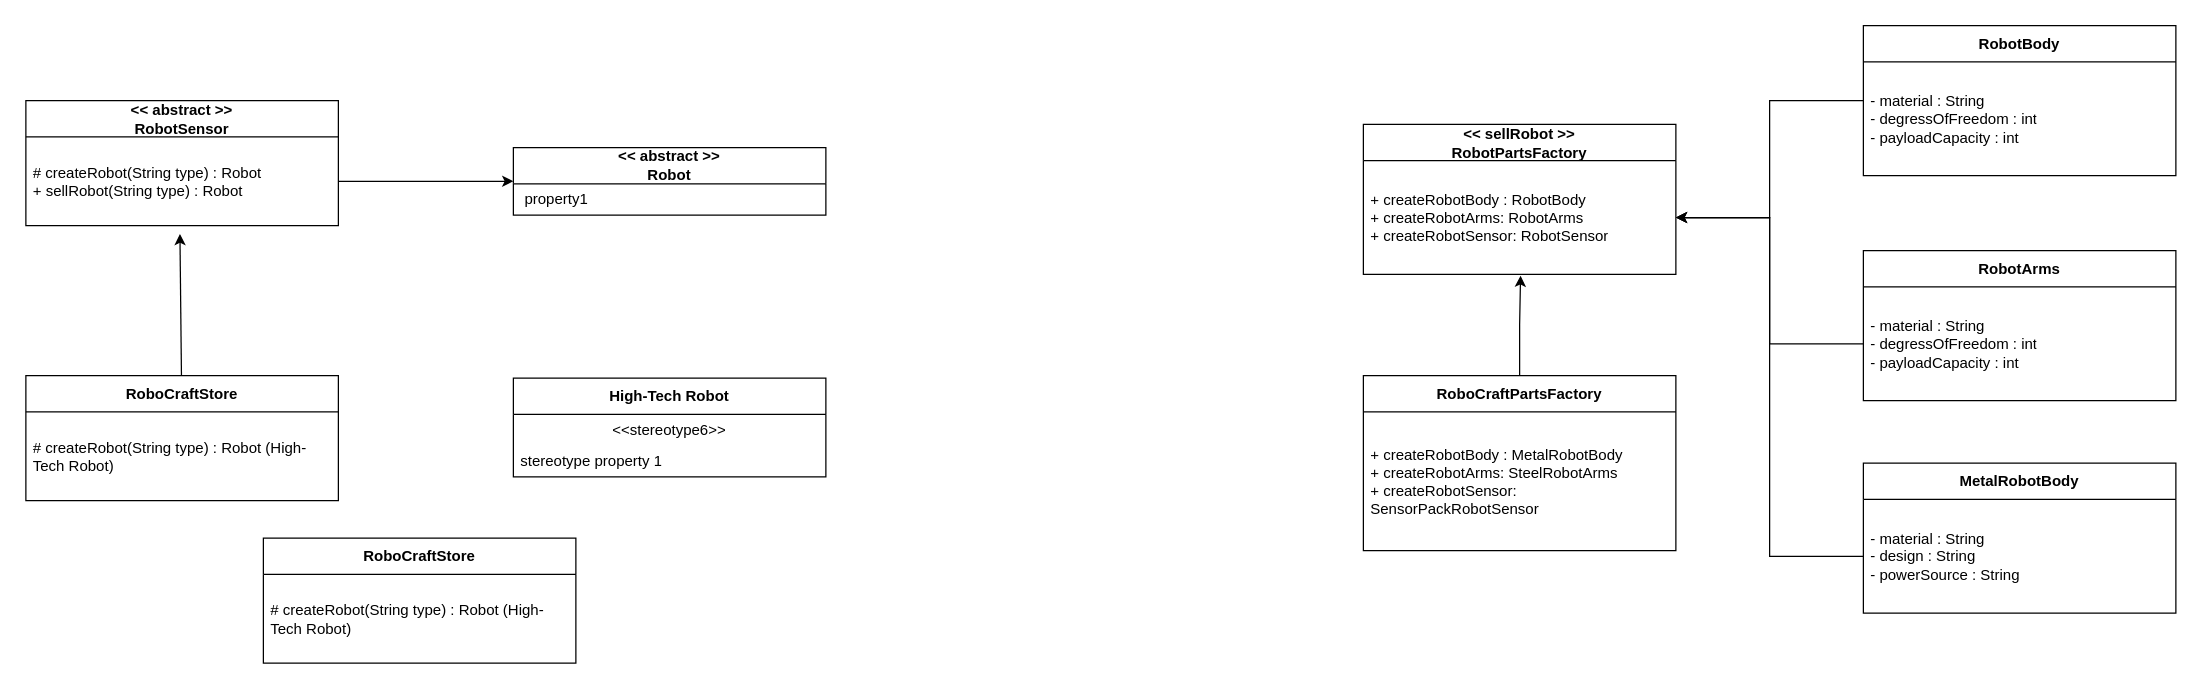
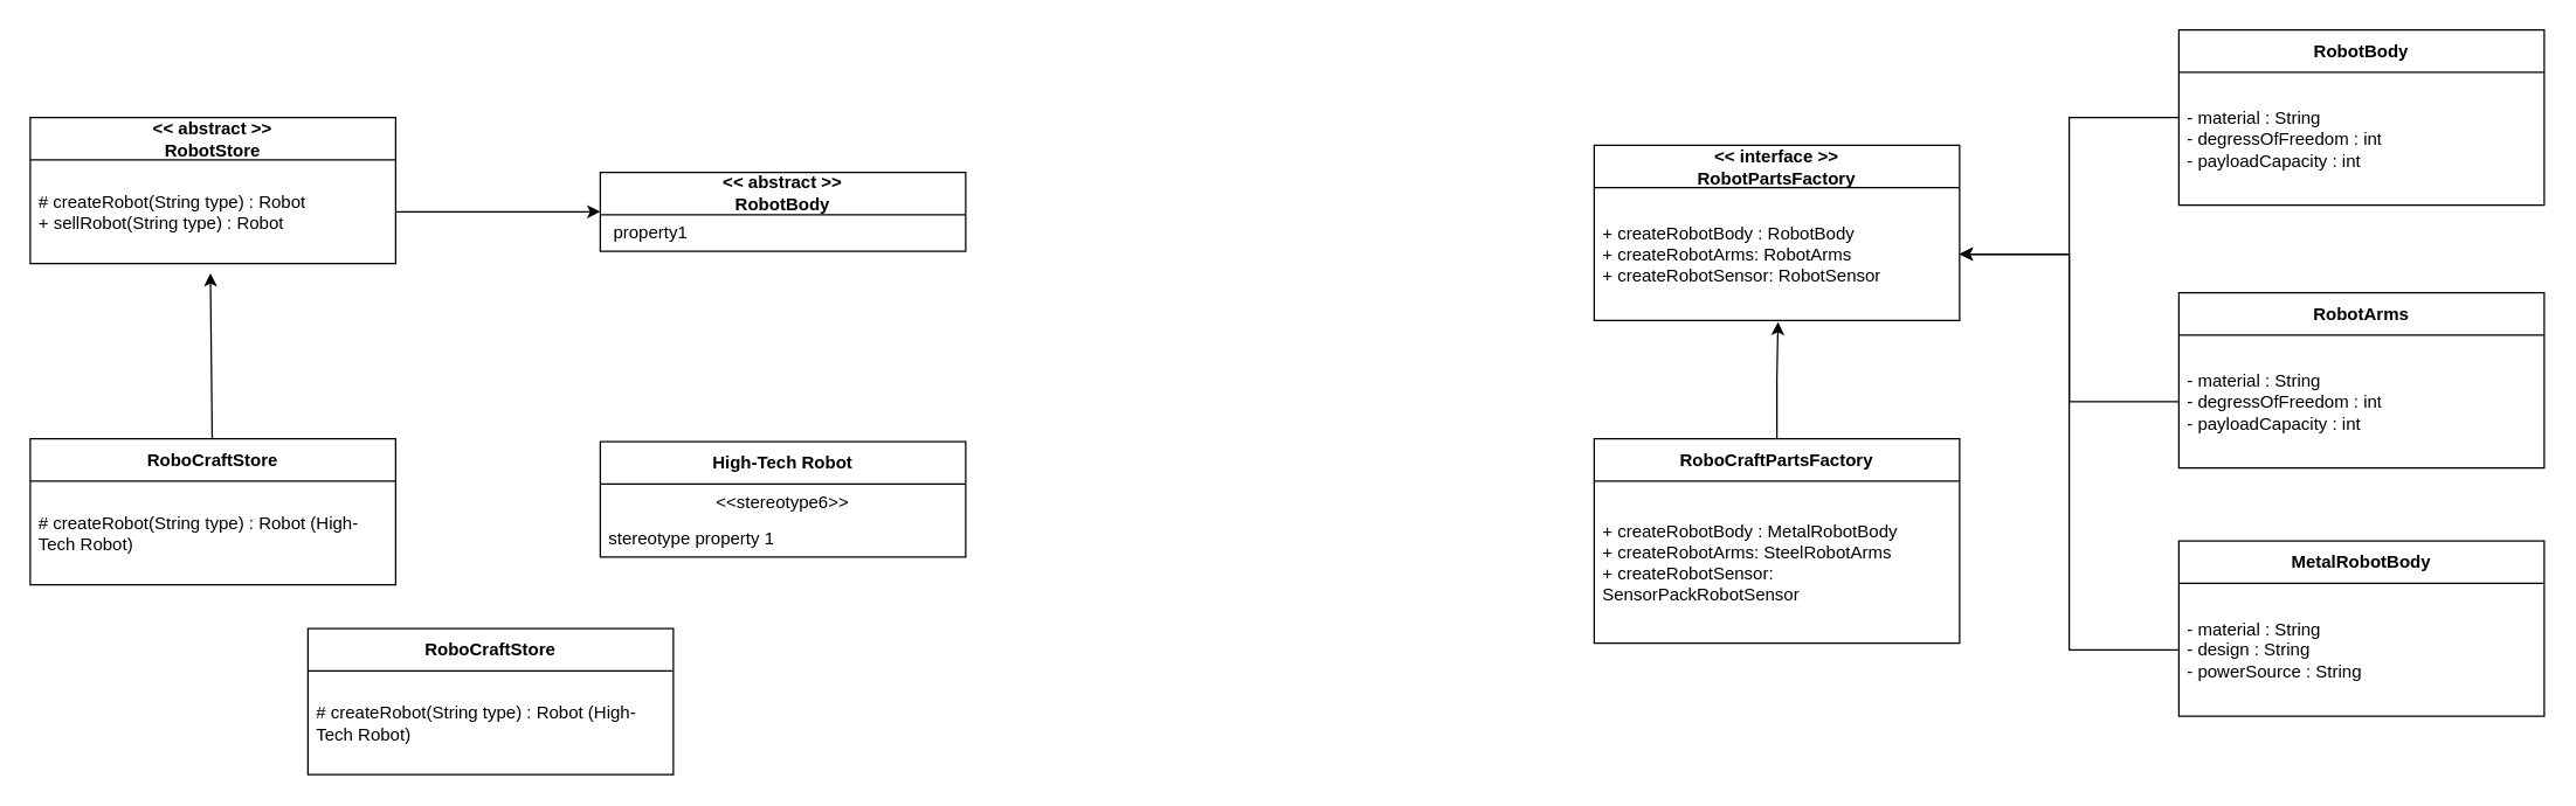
  <mxCell id="0" />
  <mxCell id="1" parent="0" />
- <mxCell id="2" value="&amp;lt;&amp;lt; abstract &amp;gt;&amp;gt;&lt;br&gt;RobotSensor" style="swimlane;fontStyle=1;align=center;verticalAlign=middle;childLayout=stackLayout;horizontal=1;startSize=29;horizontalStack=0;resizeParent=1;resizeParentMax=0;resizeLast=0;collapsible=0;marginBottom=0;html=1;whiteSpace=wrap;" parent="1" vertex="1"><mxGeometry x="20" y="80" width="250" height="100" as="geometry" /></mxCell>
+ <mxCell id="2" value="&amp;lt;&amp;lt; abstract &amp;gt;&amp;gt;&lt;br&gt;RobotStore" style="swimlane;fontStyle=1;align=center;verticalAlign=middle;childLayout=stackLayout;horizontal=1;startSize=29;horizontalStack=0;resizeParent=1;resizeParentMax=0;resizeLast=0;collapsible=0;marginBottom=0;html=1;whiteSpace=wrap;" parent="1" vertex="1"><mxGeometry x="20" y="80" width="250" height="100" as="geometry" /></mxCell>
  <mxCell id="3" value="# createRobot(String type) : Robot&lt;br&gt;+ sellRobot(String type) : Robot" style="text;html=1;strokeColor=none;fillColor=none;align=left;verticalAlign=middle;spacingLeft=4;spacingRight=4;overflow=hidden;rotatable=0;points=[[0,0.5],[1,0.5]];portConstraint=eastwest;whiteSpace=wrap;" parent="2" vertex="1"><mxGeometry y="29" width="250" height="71" as="geometry" /></mxCell>
  <mxCell id="4" value="RoboCraftStore" style="swimlane;fontStyle=1;align=center;verticalAlign=middle;childLayout=stackLayout;horizontal=1;startSize=29;horizontalStack=0;resizeParent=1;resizeParentMax=0;resizeLast=0;collapsible=0;marginBottom=0;html=1;whiteSpace=wrap;" parent="1" vertex="1"><mxGeometry x="20" y="300" width="250" height="100" as="geometry" /></mxCell>
  <mxCell id="5" value="# createRobot(String type) : Robot (High-Tech Robot)" style="text;html=1;strokeColor=none;fillColor=none;align=left;verticalAlign=middle;spacingLeft=4;spacingRight=4;overflow=hidden;rotatable=0;points=[[0,0.5],[1,0.5]];portConstraint=eastwest;whiteSpace=wrap;" parent="4" vertex="1"><mxGeometry y="29" width="250" height="71" as="geometry" /></mxCell>
- <mxCell id="6" value="&amp;lt;&amp;lt; abstract &amp;gt;&amp;gt;&lt;br&gt;Robot" style="swimlane;fontStyle=1;align=center;verticalAlign=middle;childLayout=stackLayout;horizontal=1;startSize=29;horizontalStack=0;resizeParent=1;resizeParentMax=0;resizeLast=0;collapsible=0;marginBottom=0;html=1;whiteSpace=wrap;" parent="1" vertex="1"><mxGeometry x="410" y="117.5" width="250" height="54" as="geometry" /></mxCell>
+ <mxCell id="6" value="&amp;lt;&amp;lt; abstract &amp;gt;&amp;gt;&lt;br&gt;RobotBody" style="swimlane;fontStyle=1;align=center;verticalAlign=middle;childLayout=stackLayout;horizontal=1;startSize=29;horizontalStack=0;resizeParent=1;resizeParentMax=0;resizeLast=0;collapsible=0;marginBottom=0;html=1;whiteSpace=wrap;" parent="1" vertex="1"><mxGeometry x="410" y="117.5" width="250" height="54" as="geometry" /></mxCell>
  <mxCell id="7" value="&amp;nbsp;property1" style="text;html=1;strokeColor=none;fillColor=none;align=left;verticalAlign=middle;spacingLeft=4;spacingRight=4;overflow=hidden;rotatable=0;points=[[0,0.5],[1,0.5]];portConstraint=eastwest;whiteSpace=wrap;" parent="6" vertex="1"><mxGeometry y="29" width="250" height="25" as="geometry" /></mxCell>
  <mxCell id="8" value="High-Tech Robot" style="swimlane;fontStyle=1;align=center;verticalAlign=middle;childLayout=stackLayout;horizontal=1;startSize=29;horizontalStack=0;resizeParent=1;resizeParentMax=0;resizeLast=0;collapsible=0;marginBottom=0;html=1;whiteSpace=wrap;" parent="1" vertex="1"><mxGeometry x="410" y="302" width="250" height="79" as="geometry" /></mxCell>
  <mxCell id="9" value="&amp;lt;&amp;lt;stereotype6&amp;gt;&amp;gt;" style="text;html=1;strokeColor=none;fillColor=none;align=center;verticalAlign=middle;spacingLeft=4;spacingRight=4;overflow=hidden;rotatable=0;points=[[0,0.5],[1,0.5]];portConstraint=eastwest;whiteSpace=wrap;" parent="8" vertex="1"><mxGeometry y="29" width="250" height="25" as="geometry" /></mxCell>
  <mxCell id="10" value="stereotype property 1" style="text;html=1;strokeColor=none;fillColor=none;align=left;verticalAlign=middle;spacingLeft=4;spacingRight=4;overflow=hidden;rotatable=0;points=[[0,0.5],[1,0.5]];portConstraint=eastwest;whiteSpace=wrap;" parent="8" vertex="1"><mxGeometry y="54" width="250" height="25" as="geometry" /></mxCell>
  <mxCell id="11" style="rounded=0;orthogonalLoop=1;jettySize=auto;html=1;entryX=0.493;entryY=1.094;entryDx=0;entryDy=0;entryPerimeter=0;" parent="1" source="4" target="3" edge="1"><mxGeometry relative="1" as="geometry" /></mxCell>
- <mxCell id="12" value="&amp;lt;&amp;lt; sellRobot &amp;gt;&amp;gt;&lt;br&gt;RobotPartsFactory" style="swimlane;fontStyle=1;align=center;verticalAlign=middle;childLayout=stackLayout;horizontal=1;startSize=29;horizontalStack=0;resizeParent=1;resizeParentMax=0;resizeLast=0;collapsible=0;marginBottom=0;html=1;whiteSpace=wrap;" parent="1" vertex="1"><mxGeometry x="1090" y="99" width="250" height="120" as="geometry" /></mxCell>
+ <mxCell id="12" value="&amp;lt;&amp;lt; interface &amp;gt;&amp;gt;&lt;br&gt;RobotPartsFactory" style="swimlane;fontStyle=1;align=center;verticalAlign=middle;childLayout=stackLayout;horizontal=1;startSize=29;horizontalStack=0;resizeParent=1;resizeParentMax=0;resizeLast=0;collapsible=0;marginBottom=0;html=1;whiteSpace=wrap;" parent="1" vertex="1"><mxGeometry x="1090" y="99" width="250" height="120" as="geometry" /></mxCell>
  <mxCell id="13" value="+ createRobotBody : RobotBody&lt;br&gt;+ createRobotArms: RobotArms&lt;br&gt;+ createRobotSensor: RobotSensor" style="text;html=1;strokeColor=none;fillColor=none;align=left;verticalAlign=middle;spacingLeft=4;spacingRight=4;overflow=hidden;rotatable=0;points=[[0,0.5],[1,0.5]];portConstraint=eastwest;whiteSpace=wrap;" parent="12" vertex="1"><mxGeometry y="29" width="250" height="91" as="geometry" /></mxCell>
  <mxCell id="14" value="RoboCraftPartsFactory" style="swimlane;fontStyle=1;align=center;verticalAlign=middle;childLayout=stackLayout;horizontal=1;startSize=29;horizontalStack=0;resizeParent=1;resizeParentMax=0;resizeLast=0;collapsible=0;marginBottom=0;html=1;whiteSpace=wrap;" parent="1" vertex="1"><mxGeometry x="1090" y="300" width="250" height="140" as="geometry" /></mxCell>
  <mxCell id="15" value="+ createRobotBody : MetalRobotBody&lt;br&gt;+ createRobotArms: SteelRobotArms&lt;br&gt;+ createRobotSensor: SensorPackRobotSensor" style="text;html=1;strokeColor=none;fillColor=none;align=left;verticalAlign=middle;spacingLeft=4;spacingRight=4;overflow=hidden;rotatable=0;points=[[0,0.5],[1,0.5]];portConstraint=eastwest;whiteSpace=wrap;" parent="14" vertex="1"><mxGeometry y="29" width="250" height="111" as="geometry" /></mxCell>
  <mxCell id="16" style="edgeStyle=orthogonalEdgeStyle;rounded=0;orthogonalLoop=1;jettySize=auto;html=1;exitX=1;exitY=0.5;exitDx=0;exitDy=0;entryX=0;entryY=0.5;entryDx=0;entryDy=0;" edge="1" parent="1" source="3" target="6"><mxGeometry relative="1" as="geometry" /></mxCell>
  <mxCell id="17" style="edgeStyle=orthogonalEdgeStyle;rounded=0;orthogonalLoop=1;jettySize=auto;html=1;entryX=0.503;entryY=1.011;entryDx=0;entryDy=0;entryPerimeter=0;" edge="1" parent="1" source="14" target="13"><mxGeometry relative="1" as="geometry" /></mxCell>
  <mxCell id="18" value="RobotBody" style="swimlane;fontStyle=1;align=center;verticalAlign=middle;childLayout=stackLayout;horizontal=1;startSize=29;horizontalStack=0;resizeParent=1;resizeParentMax=0;resizeLast=0;collapsible=0;marginBottom=0;html=1;whiteSpace=wrap;" vertex="1" parent="1"><mxGeometry x="1490" y="20" width="250" height="120" as="geometry" /></mxCell>
  <mxCell id="19" value="- material : String&lt;br&gt;- degressOfFreedom : int&lt;br&gt;- payloadCapacity : int" style="text;html=1;strokeColor=none;fillColor=none;align=left;verticalAlign=middle;spacingLeft=4;spacingRight=4;overflow=hidden;rotatable=0;points=[[0,0.5],[1,0.5]];portConstraint=eastwest;whiteSpace=wrap;" vertex="1" parent="18"><mxGeometry y="29" width="250" height="91" as="geometry" /></mxCell>
  <mxCell id="20" style="edgeStyle=orthogonalEdgeStyle;rounded=0;orthogonalLoop=1;jettySize=auto;html=1;exitX=1;exitY=0.5;exitDx=0;exitDy=0;entryX=0;entryY=0.5;entryDx=0;entryDy=0;endArrow=none;endFill=0;startArrow=classic;startFill=1;" edge="1" parent="1" source="13" target="18"><mxGeometry relative="1" as="geometry" /></mxCell>
  <mxCell id="21" value="RobotArms" style="swimlane;fontStyle=1;align=center;verticalAlign=middle;childLayout=stackLayout;horizontal=1;startSize=29;horizontalStack=0;resizeParent=1;resizeParentMax=0;resizeLast=0;collapsible=0;marginBottom=0;html=1;whiteSpace=wrap;" vertex="1" parent="1"><mxGeometry x="1490" y="200" width="250" height="120" as="geometry" /></mxCell>
  <mxCell id="22" value="- material : String&lt;br style=&quot;border-color: var(--border-color);&quot;&gt;- degressOfFreedom : int&lt;br style=&quot;border-color: var(--border-color);&quot;&gt;- payloadCapacity : int" style="text;html=1;strokeColor=none;fillColor=none;align=left;verticalAlign=middle;spacingLeft=4;spacingRight=4;overflow=hidden;rotatable=0;points=[[0,0.5],[1,0.5]];portConstraint=eastwest;whiteSpace=wrap;" vertex="1" parent="21"><mxGeometry y="29" width="250" height="91" as="geometry" /></mxCell>
  <mxCell id="23" style="edgeStyle=orthogonalEdgeStyle;rounded=0;orthogonalLoop=1;jettySize=auto;html=1;exitX=0;exitY=0.5;exitDx=0;exitDy=0;entryX=1;entryY=0.5;entryDx=0;entryDy=0;" edge="1" parent="1" source="22" target="13"><mxGeometry relative="1" as="geometry" /></mxCell>
  <mxCell id="24" value="MetalRobotBody" style="swimlane;fontStyle=1;align=center;verticalAlign=middle;childLayout=stackLayout;horizontal=1;startSize=29;horizontalStack=0;resizeParent=1;resizeParentMax=0;resizeLast=0;collapsible=0;marginBottom=0;html=1;whiteSpace=wrap;" vertex="1" parent="1"><mxGeometry x="1490" y="370" width="250" height="120" as="geometry" /></mxCell>
  <mxCell id="25" value="- material : String&lt;br&gt;- design : String&lt;br&gt;- powerSource : String" style="text;html=1;strokeColor=none;fillColor=none;align=left;verticalAlign=middle;spacingLeft=4;spacingRight=4;overflow=hidden;rotatable=0;points=[[0,0.5],[1,0.5]];portConstraint=eastwest;whiteSpace=wrap;" vertex="1" parent="24"><mxGeometry y="29" width="250" height="91" as="geometry" /></mxCell>
  <mxCell id="26" style="edgeStyle=orthogonalEdgeStyle;rounded=0;orthogonalLoop=1;jettySize=auto;html=1;entryX=1;entryY=0.5;entryDx=0;entryDy=0;" edge="1" parent="1" source="25" target="13"><mxGeometry relative="1" as="geometry" /></mxCell>
  <mxCell id="27" value="RoboCraftStore" style="swimlane;fontStyle=1;align=center;verticalAlign=middle;childLayout=stackLayout;horizontal=1;startSize=29;horizontalStack=0;resizeParent=1;resizeParentMax=0;resizeLast=0;collapsible=0;marginBottom=0;html=1;whiteSpace=wrap;" vertex="1" parent="1"><mxGeometry x="210" y="430" width="250" height="100" as="geometry" /></mxCell>
  <mxCell id="28" value="# createRobot(String type) : Robot (High-Tech Robot)" style="text;html=1;strokeColor=none;fillColor=none;align=left;verticalAlign=middle;spacingLeft=4;spacingRight=4;overflow=hidden;rotatable=0;points=[[0,0.5],[1,0.5]];portConstraint=eastwest;whiteSpace=wrap;" vertex="1" parent="27"><mxGeometry y="29" width="250" height="71" as="geometry" /></mxCell>
